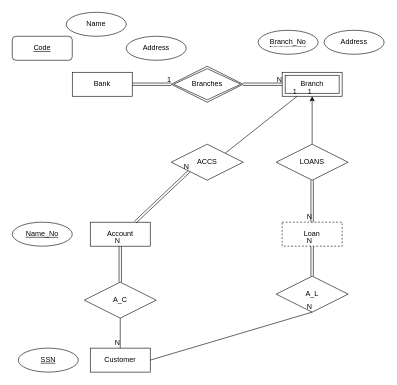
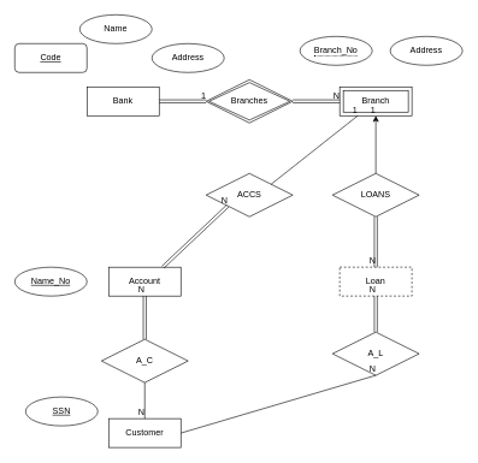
  <mxCell id="0" />
  <mxCell id="1" parent="0" />
  <mxCell id="2" value="&lt;div&gt;Bank&lt;/div&gt;" style="whiteSpace=wrap;html=1;align=center;" vertex="1" parent="1"><mxGeometry x="120" y="120" width="100" height="40" as="geometry" /></mxCell>
  <mxCell id="3" value="&lt;div&gt;Branch&lt;/div&gt;" style="shape=ext;margin=3;double=1;whiteSpace=wrap;html=1;align=center;" vertex="1" parent="1"><mxGeometry x="470" y="120" width="100" height="40" as="geometry" /></mxCell>
  <mxCell id="4" value="&lt;div&gt;Account&lt;/div&gt;" style="whiteSpace=wrap;html=1;align=center;" vertex="1" parent="1"><mxGeometry x="150" y="370" width="100" height="40" as="geometry" /></mxCell>
  <mxCell id="5" value="Loan" style="whiteSpace=wrap;html=1;align=center;dashed=1;" vertex="1" parent="1"><mxGeometry x="470" y="370" width="100" height="40" as="geometry" /></mxCell>
  <mxCell id="6" value="Customer" style="whiteSpace=wrap;html=1;align=center;" vertex="1" parent="1"><mxGeometry x="150" y="580" width="100" height="40" as="geometry" /></mxCell>
  <mxCell id="7" value="Branches" style="shape=rhombus;double=1;perimeter=rhombusPerimeter;whiteSpace=wrap;html=1;align=center;" vertex="1" parent="1"><mxGeometry x="285" y="110" width="120" height="60" as="geometry" /></mxCell>
  <mxCell id="8" value="" style="shape=link;html=1;rounded=0;entryX=0;entryY=0.5;entryDx=0;entryDy=0;exitX=1;exitY=0.5;exitDx=0;exitDy=0;" edge="1" parent="1" source="7" target="3"><mxGeometry relative="1" as="geometry"><mxPoint x="300" y="200" as="sourcePoint" /><mxPoint x="460" y="200" as="targetPoint" /></mxGeometry></mxCell>
  <mxCell id="9" value="N" style="resizable=0;html=1;align=right;verticalAlign=bottom;" connectable="0" vertex="1" parent="8"><mxGeometry x="1" relative="1" as="geometry" /></mxCell>
  <mxCell id="10" value="" style="shape=link;html=1;rounded=0;exitX=1;exitY=0.5;exitDx=0;exitDy=0;entryX=0;entryY=0.5;entryDx=0;entryDy=0;" edge="1" parent="1" source="2" target="7"><mxGeometry relative="1" as="geometry"><mxPoint x="300" y="200" as="sourcePoint" /><mxPoint x="460" y="200" as="targetPoint" /></mxGeometry></mxCell>
  <mxCell id="11" value="1" style="resizable=0;html=1;align=right;verticalAlign=bottom;" connectable="0" vertex="1" parent="10"><mxGeometry x="1" relative="1" as="geometry" /></mxCell>
  <mxCell id="12" value="Code" style="whiteSpace=wrap;html=1;align=center;fontStyle=4;rounded=1;" vertex="1" parent="1"><mxGeometry x="20" y="60" width="100" height="40" as="geometry" /></mxCell>
  <mxCell id="13" value="&lt;div&gt;Address&lt;/div&gt;" style="ellipse;whiteSpace=wrap;html=1;align=center;" vertex="1" parent="1"><mxGeometry x="210" y="60" width="100" height="40" as="geometry" /></mxCell>
  <mxCell id="14" value="Name" style="ellipse;whiteSpace=wrap;html=1;align=center;" vertex="1" parent="1"><mxGeometry x="110" y="20" width="100" height="40" as="geometry" /></mxCell>
  <mxCell id="15" value="Address" style="ellipse;whiteSpace=wrap;html=1;align=center;" vertex="1" parent="1"><mxGeometry x="540" y="50" width="100" height="40" as="geometry" /></mxCell>
- <mxCell id="16" value="&lt;span style=&quot;border-bottom: 1px dotted&quot;&gt;Branch_No&lt;br&gt;&lt;/span&gt;" style="ellipse;whiteSpace=wrap;html=1;align=center;" vertex="1" parent="1"><mxGeometry x="430" y="50" width="100" height="40" as="geometry" /></mxCell>
+ <mxCell id="16" value="&lt;span style=&quot;border-bottom: 1px dotted&quot;&gt;Branch_No&lt;br&gt;&lt;/span&gt;" style="ellipse;whiteSpace=wrap;html=1;align=center;" vertex="1" parent="1"><mxGeometry x="415" y="50" width="100" height="40" as="geometry" /></mxCell>
  <mxCell id="17" value="ACCS" style="shape=rhombus;perimeter=rhombusPerimeter;whiteSpace=wrap;html=1;align=center;" vertex="1" parent="1"><mxGeometry x="285" y="240" width="120" height="60" as="geometry" /></mxCell>
  <mxCell id="18" value="LOANS" style="shape=rhombus;perimeter=rhombusPerimeter;whiteSpace=wrap;html=1;align=center;" vertex="1" parent="1"><mxGeometry x="460" y="240" width="120" height="60" as="geometry" /></mxCell>
  <mxCell id="19" value="" style="shape=link;html=1;rounded=0;exitX=0.75;exitY=0;exitDx=0;exitDy=0;entryX=0;entryY=1;entryDx=0;entryDy=0;" edge="1" parent="1" source="4" target="17"><mxGeometry relative="1" as="geometry"><mxPoint x="300" y="200" as="sourcePoint" /><mxPoint x="460" y="200" as="targetPoint" /></mxGeometry></mxCell>
  <mxCell id="20" value="N" style="resizable=0;html=1;align=right;verticalAlign=bottom;" connectable="0" vertex="1" parent="19"><mxGeometry x="1" relative="1" as="geometry" /></mxCell>
  <mxCell id="21" value="" style="endArrow=none;html=1;rounded=0;exitX=1;exitY=0;exitDx=0;exitDy=0;entryX=0.25;entryY=1;entryDx=0;entryDy=0;" edge="1" parent="1" source="17" target="3"><mxGeometry relative="1" as="geometry"><mxPoint x="300" y="200" as="sourcePoint" /><mxPoint x="460" y="200" as="targetPoint" /></mxGeometry></mxCell>
  <mxCell id="22" value="1" style="resizable=0;html=1;align=right;verticalAlign=bottom;" connectable="0" vertex="1" parent="21"><mxGeometry x="1" relative="1" as="geometry" /></mxCell>
  <mxCell id="23" value="" style="shape=link;html=1;rounded=0;entryX=0.5;entryY=0;entryDx=0;entryDy=0;exitX=0.5;exitY=1;exitDx=0;exitDy=0;" edge="1" parent="1" source="18" target="5"><mxGeometry relative="1" as="geometry"><mxPoint x="300" y="200" as="sourcePoint" /><mxPoint x="460" y="200" as="targetPoint" /></mxGeometry></mxCell>
  <mxCell id="24" value="N" style="resizable=0;html=1;align=right;verticalAlign=bottom;" connectable="0" vertex="1" parent="23"><mxGeometry x="1" relative="1" as="geometry" /></mxCell>
  <mxCell id="25" value="" style="endArrow=classic;html=1;rounded=0;entryX=0.5;entryY=1;entryDx=0;entryDy=0;exitX=0.5;exitY=0;exitDx=0;exitDy=0;" edge="1" parent="1" source="18" target="3"><mxGeometry relative="1" as="geometry"><mxPoint x="300" y="200" as="sourcePoint" /><mxPoint x="460" y="200" as="targetPoint" /></mxGeometry></mxCell>
  <mxCell id="26" value="1" style="resizable=0;html=1;align=right;verticalAlign=bottom;" connectable="0" vertex="1" parent="25"><mxGeometry x="1" relative="1" as="geometry" /></mxCell>
  <mxCell id="27" value="Name_No" style="ellipse;whiteSpace=wrap;html=1;align=center;fontStyle=4;" vertex="1" parent="1"><mxGeometry x="20" y="370" width="100" height="40" as="geometry" /></mxCell>
  <mxCell id="28" value="A_L" style="shape=rhombus;perimeter=rhombusPerimeter;whiteSpace=wrap;html=1;align=center;" vertex="1" parent="1"><mxGeometry x="460" y="460" width="120" height="60" as="geometry" /></mxCell>
  <mxCell id="29" value="A_C" style="shape=rhombus;perimeter=rhombusPerimeter;whiteSpace=wrap;html=1;align=center;" vertex="1" parent="1"><mxGeometry x="140" y="470" width="120" height="60" as="geometry" /></mxCell>
- <mxCell id="30" value="SSN" style="ellipse;whiteSpace=wrap;html=1;align=center;fontStyle=4;" vertex="1" parent="1"><mxGeometry x="30" y="580" width="100" height="40" as="geometry" /></mxCell>
+ <mxCell id="30" value="SSN" style="ellipse;whiteSpace=wrap;html=1;align=center;fontStyle=4;" vertex="1" parent="1"><mxGeometry x="35" y="550" width="100" height="40" as="geometry" /></mxCell>
  <mxCell id="31" value="" style="shape=link;html=1;rounded=0;exitX=0.5;exitY=0;exitDx=0;exitDy=0;entryX=0.5;entryY=1;entryDx=0;entryDy=0;" edge="1" parent="1" source="29" target="4"><mxGeometry relative="1" as="geometry"><mxPoint x="300" y="200" as="sourcePoint" /><mxPoint x="460" y="200" as="targetPoint" /></mxGeometry></mxCell>
  <mxCell id="32" value="N" style="resizable=0;html=1;align=right;verticalAlign=bottom;" connectable="0" vertex="1" parent="31"><mxGeometry x="1" relative="1" as="geometry" /></mxCell>
  <mxCell id="33" value="" style="endArrow=none;html=1;rounded=0;exitX=0.5;exitY=1;exitDx=0;exitDy=0;" edge="1" parent="1" source="29" target="6"><mxGeometry relative="1" as="geometry"><mxPoint x="300" y="200" as="sourcePoint" /><mxPoint x="460" y="200" as="targetPoint" /></mxGeometry></mxCell>
  <mxCell id="34" value="N" style="resizable=0;html=1;align=right;verticalAlign=bottom;" connectable="0" vertex="1" parent="33"><mxGeometry x="1" relative="1" as="geometry" /></mxCell>
  <mxCell id="35" value="" style="shape=link;html=1;rounded=0;entryX=0.5;entryY=1;entryDx=0;entryDy=0;exitX=0.5;exitY=0;exitDx=0;exitDy=0;" edge="1" parent="1" source="28" target="5"><mxGeometry relative="1" as="geometry"><mxPoint x="300" y="200" as="sourcePoint" /><mxPoint x="460" y="200" as="targetPoint" /></mxGeometry></mxCell>
  <mxCell id="36" value="N" style="resizable=0;html=1;align=right;verticalAlign=bottom;" connectable="0" vertex="1" parent="35"><mxGeometry x="1" relative="1" as="geometry" /></mxCell>
  <mxCell id="37" value="" style="endArrow=none;html=1;rounded=0;exitX=1;exitY=0.5;exitDx=0;exitDy=0;entryX=0.5;entryY=1;entryDx=0;entryDy=0;" edge="1" parent="1" source="6" target="28"><mxGeometry relative="1" as="geometry"><mxPoint x="300" y="200" as="sourcePoint" /><mxPoint x="460" y="200" as="targetPoint" /></mxGeometry></mxCell>
  <mxCell id="38" value="N" style="resizable=0;html=1;align=right;verticalAlign=bottom;" connectable="0" vertex="1" parent="37"><mxGeometry x="1" relative="1" as="geometry" /></mxCell>
